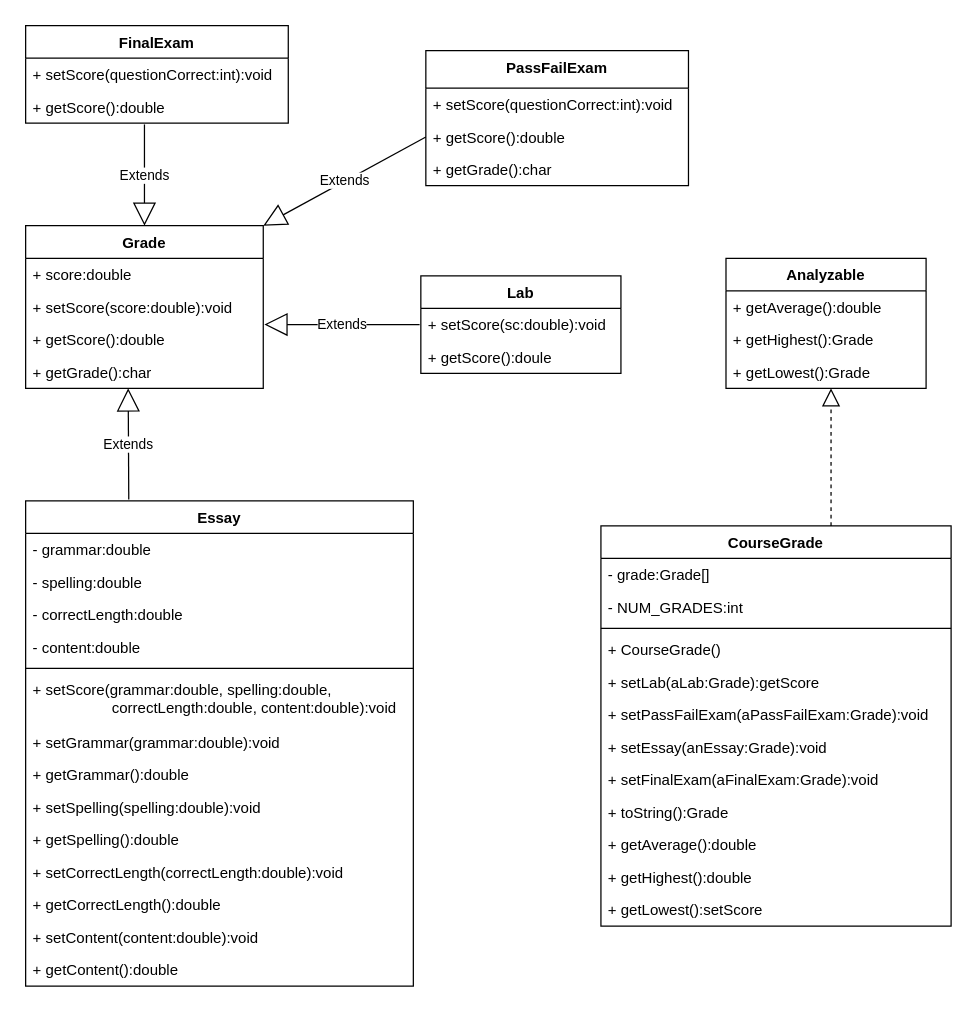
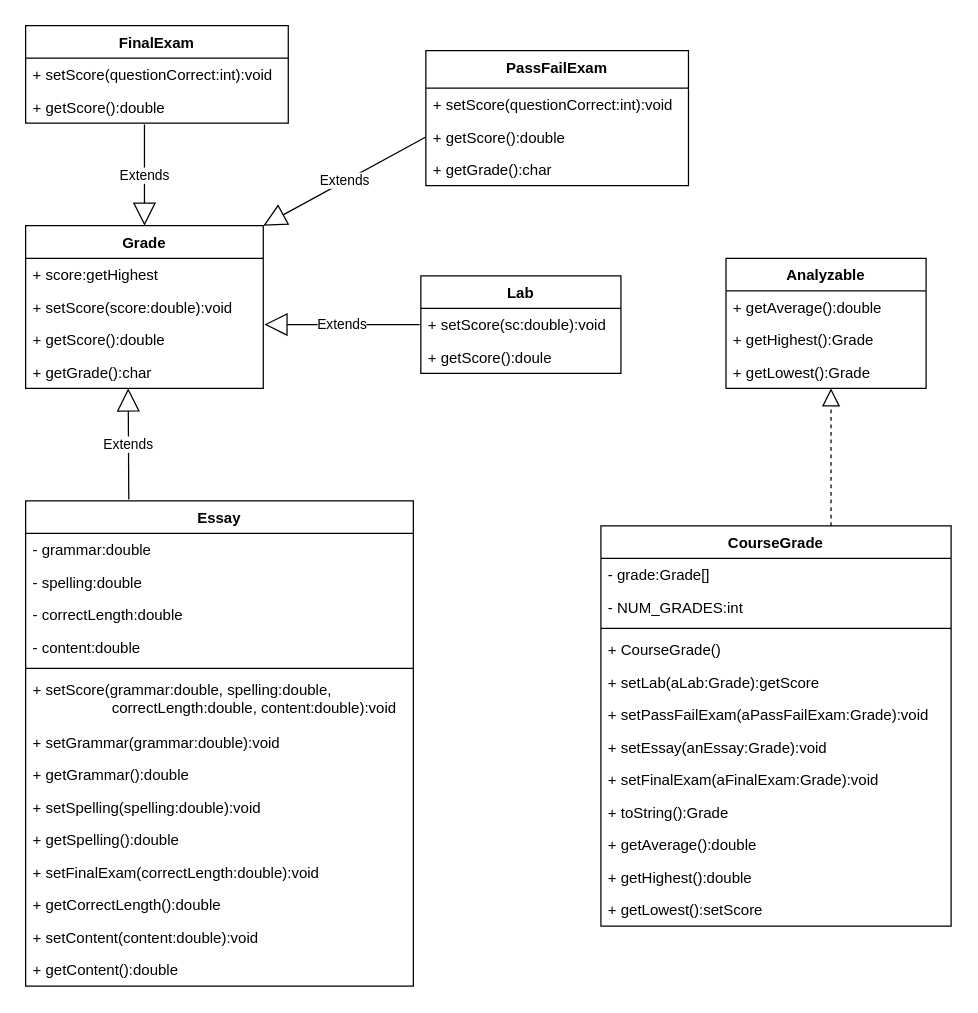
  <mxCell id="0" />
  <mxCell id="1" parent="0" />
  <mxCell id="2" value="Grade" style="swimlane;fontStyle=1;align=center;verticalAlign=top;childLayout=stackLayout;horizontal=1;startSize=26;horizontalStack=0;resizeParent=1;resizeParentMax=0;resizeLast=0;collapsible=1;marginBottom=0;" vertex="1" parent="1"><mxGeometry x="20" y="180" width="190" height="130" as="geometry" /></mxCell>
- <mxCell id="3" value="+ score:double" style="text;strokeColor=none;fillColor=none;align=left;verticalAlign=top;spacingLeft=4;spacingRight=4;overflow=hidden;rotatable=0;points=[[0,0.5],[1,0.5]];portConstraint=eastwest;" vertex="1" parent="2"><mxGeometry y="26" width="190" height="26" as="geometry" /></mxCell>
+ <mxCell id="3" value="+ score:getHighest" style="text;strokeColor=none;fillColor=none;align=left;verticalAlign=top;spacingLeft=4;spacingRight=4;overflow=hidden;rotatable=0;points=[[0,0.5],[1,0.5]];portConstraint=eastwest;" vertex="1" parent="2"><mxGeometry y="26" width="190" height="26" as="geometry" /></mxCell>
  <mxCell id="4" value="+ setScore(score:double):void" style="text;strokeColor=none;fillColor=none;align=left;verticalAlign=top;spacingLeft=4;spacingRight=4;overflow=hidden;rotatable=0;points=[[0,0.5],[1,0.5]];portConstraint=eastwest;" vertex="1" parent="2"><mxGeometry y="52" width="190" height="26" as="geometry" /></mxCell>
  <mxCell id="5" value="+ getScore():double" style="text;strokeColor=none;fillColor=none;align=left;verticalAlign=top;spacingLeft=4;spacingRight=4;overflow=hidden;rotatable=0;points=[[0,0.5],[1,0.5]];portConstraint=eastwest;" vertex="1" parent="2"><mxGeometry y="78" width="190" height="26" as="geometry" /></mxCell>
  <mxCell id="6" value="+ getGrade():char" style="text;strokeColor=none;fillColor=none;align=left;verticalAlign=top;spacingLeft=4;spacingRight=4;overflow=hidden;rotatable=0;points=[[0,0.5],[1,0.5]];portConstraint=eastwest;" vertex="1" parent="2"><mxGeometry y="104" width="190" height="26" as="geometry" /></mxCell>
  <mxCell id="7" value="PassFailExam" style="swimlane;fontStyle=1;align=center;verticalAlign=top;childLayout=stackLayout;horizontal=1;startSize=30;horizontalStack=0;resizeParent=1;resizeParentMax=0;resizeLast=0;collapsible=1;marginBottom=0;" vertex="1" parent="1"><mxGeometry x="340" y="40" width="210" height="108" as="geometry" /></mxCell>
  <mxCell id="8" value="+ setScore(questionCorrect:int):void" style="text;strokeColor=none;fillColor=none;align=left;verticalAlign=top;spacingLeft=4;spacingRight=4;overflow=hidden;rotatable=0;points=[[0,0.5],[1,0.5]];portConstraint=eastwest;" vertex="1" parent="7"><mxGeometry y="30" width="210" height="26" as="geometry" /></mxCell>
  <mxCell id="9" value="+ getScore():double" style="text;strokeColor=none;fillColor=none;align=left;verticalAlign=top;spacingLeft=4;spacingRight=4;overflow=hidden;rotatable=0;points=[[0,0.5],[1,0.5]];portConstraint=eastwest;" vertex="1" parent="7"><mxGeometry y="56" width="210" height="26" as="geometry" /></mxCell>
  <mxCell id="10" value="+ getGrade():char" style="text;strokeColor=none;fillColor=none;align=left;verticalAlign=top;spacingLeft=4;spacingRight=4;overflow=hidden;rotatable=0;points=[[0,0.5],[1,0.5]];portConstraint=eastwest;" vertex="1" parent="7"><mxGeometry y="82" width="210" height="26" as="geometry" /></mxCell>
  <mxCell id="11" value="FinalExam" style="swimlane;fontStyle=1;align=center;verticalAlign=top;childLayout=stackLayout;horizontal=1;startSize=26;horizontalStack=0;resizeParent=1;resizeParentMax=0;resizeLast=0;collapsible=1;marginBottom=0;" vertex="1" parent="1"><mxGeometry x="20" y="20" width="210" height="78" as="geometry" /></mxCell>
  <mxCell id="12" value="+ setScore(questionCorrect:int):void" style="text;strokeColor=none;fillColor=none;align=left;verticalAlign=top;spacingLeft=4;spacingRight=4;overflow=hidden;rotatable=0;points=[[0,0.5],[1,0.5]];portConstraint=eastwest;" vertex="1" parent="11"><mxGeometry y="26" width="210" height="26" as="geometry" /></mxCell>
  <mxCell id="13" value="+ getScore():double" style="text;strokeColor=none;fillColor=none;align=left;verticalAlign=top;spacingLeft=4;spacingRight=4;overflow=hidden;rotatable=0;points=[[0,0.5],[1,0.5]];portConstraint=eastwest;" vertex="1" parent="11"><mxGeometry y="52" width="210" height="26" as="geometry" /></mxCell>
  <mxCell id="14" value="Analyzable" style="swimlane;fontStyle=1;align=center;verticalAlign=top;childLayout=stackLayout;horizontal=1;startSize=26;horizontalStack=0;resizeParent=1;resizeParentMax=0;resizeLast=0;collapsible=1;marginBottom=0;" vertex="1" parent="1"><mxGeometry x="580" y="206" width="160" height="104" as="geometry" /></mxCell>
  <mxCell id="15" value="+ getAverage():double" style="text;strokeColor=none;fillColor=none;align=left;verticalAlign=top;spacingLeft=4;spacingRight=4;overflow=hidden;rotatable=0;points=[[0,0.5],[1,0.5]];portConstraint=eastwest;" vertex="1" parent="14"><mxGeometry y="26" width="160" height="26" as="geometry" /></mxCell>
  <mxCell id="16" value="+ getHighest():Grade" style="text;strokeColor=none;fillColor=none;align=left;verticalAlign=top;spacingLeft=4;spacingRight=4;overflow=hidden;rotatable=0;points=[[0,0.5],[1,0.5]];portConstraint=eastwest;" vertex="1" parent="14"><mxGeometry y="52" width="160" height="26" as="geometry" /></mxCell>
  <mxCell id="17" value="+ getLowest():Grade" style="text;strokeColor=none;fillColor=none;align=left;verticalAlign=top;spacingLeft=4;spacingRight=4;overflow=hidden;rotatable=0;points=[[0,0.5],[1,0.5]];portConstraint=eastwest;" vertex="1" parent="14"><mxGeometry y="78" width="160" height="26" as="geometry" /></mxCell>
  <mxCell id="18" value="CourseGrade" style="swimlane;fontStyle=1;align=center;verticalAlign=top;childLayout=stackLayout;horizontal=1;startSize=26;horizontalStack=0;resizeParent=1;resizeParentMax=0;resizeLast=0;collapsible=1;marginBottom=0;" vertex="1" parent="1"><mxGeometry x="480" y="420" width="280" height="320" as="geometry" /></mxCell>
  <mxCell id="19" value="- grade:Grade[]" style="text;strokeColor=none;fillColor=none;align=left;verticalAlign=top;spacingLeft=4;spacingRight=4;overflow=hidden;rotatable=0;points=[[0,0.5],[1,0.5]];portConstraint=eastwest;" vertex="1" parent="18"><mxGeometry y="26" width="280" height="26" as="geometry" /></mxCell>
  <mxCell id="20" value="- NUM_GRADES:int" style="text;strokeColor=none;fillColor=none;align=left;verticalAlign=top;spacingLeft=4;spacingRight=4;overflow=hidden;rotatable=0;points=[[0,0.5],[1,0.5]];portConstraint=eastwest;" vertex="1" parent="18"><mxGeometry y="52" width="280" height="26" as="geometry" /></mxCell>
  <mxCell id="21" value="" style="line;strokeWidth=1;fillColor=none;align=left;verticalAlign=middle;spacingTop=-1;spacingLeft=3;spacingRight=3;rotatable=0;labelPosition=right;points=[];portConstraint=eastwest;" vertex="1" parent="18"><mxGeometry y="78" width="280" height="8" as="geometry" /></mxCell>
  <mxCell id="22" value="+ CourseGrade()" style="text;strokeColor=none;fillColor=none;align=left;verticalAlign=top;spacingLeft=4;spacingRight=4;overflow=hidden;rotatable=0;points=[[0,0.5],[1,0.5]];portConstraint=eastwest;" vertex="1" parent="18"><mxGeometry y="86" width="280" height="26" as="geometry" /></mxCell>
  <mxCell id="23" value="+ setLab(aLab:Grade):getScore" style="text;strokeColor=none;fillColor=none;align=left;verticalAlign=top;spacingLeft=4;spacingRight=4;overflow=hidden;rotatable=0;points=[[0,0.5],[1,0.5]];portConstraint=eastwest;" vertex="1" parent="18"><mxGeometry y="112" width="280" height="26" as="geometry" /></mxCell>
  <mxCell id="24" value="+ setPassFailExam(aPassFailExam:Grade):void" style="text;strokeColor=none;fillColor=none;align=left;verticalAlign=top;spacingLeft=4;spacingRight=4;overflow=hidden;rotatable=0;points=[[0,0.5],[1,0.5]];portConstraint=eastwest;" vertex="1" parent="18"><mxGeometry y="138" width="280" height="26" as="geometry" /></mxCell>
  <mxCell id="25" value="+ setEssay(anEssay:Grade):void" style="text;strokeColor=none;fillColor=none;align=left;verticalAlign=top;spacingLeft=4;spacingRight=4;overflow=hidden;rotatable=0;points=[[0,0.5],[1,0.5]];portConstraint=eastwest;" vertex="1" parent="18"><mxGeometry y="164" width="280" height="26" as="geometry" /></mxCell>
  <mxCell id="26" value="+ setFinalExam(aFinalExam:Grade):void" style="text;strokeColor=none;fillColor=none;align=left;verticalAlign=top;spacingLeft=4;spacingRight=4;overflow=hidden;rotatable=0;points=[[0,0.5],[1,0.5]];portConstraint=eastwest;" vertex="1" parent="18"><mxGeometry y="190" width="280" height="26" as="geometry" /></mxCell>
  <mxCell id="27" value="+ toString():Grade" style="text;strokeColor=none;fillColor=none;align=left;verticalAlign=top;spacingLeft=4;spacingRight=4;overflow=hidden;rotatable=0;points=[[0,0.5],[1,0.5]];portConstraint=eastwest;" vertex="1" parent="18"><mxGeometry y="216" width="280" height="26" as="geometry" /></mxCell>
  <mxCell id="28" value="+ getAverage():double" style="text;strokeColor=none;fillColor=none;align=left;verticalAlign=top;spacingLeft=4;spacingRight=4;overflow=hidden;rotatable=0;points=[[0,0.5],[1,0.5]];portConstraint=eastwest;" vertex="1" parent="18"><mxGeometry y="242" width="280" height="26" as="geometry" /></mxCell>
  <mxCell id="29" value="+ getHighest():double" style="text;strokeColor=none;fillColor=none;align=left;verticalAlign=top;spacingLeft=4;spacingRight=4;overflow=hidden;rotatable=0;points=[[0,0.5],[1,0.5]];portConstraint=eastwest;" vertex="1" parent="18"><mxGeometry y="268" width="280" height="26" as="geometry" /></mxCell>
  <mxCell id="30" value="+ getLowest():setScore" style="text;strokeColor=none;fillColor=none;align=left;verticalAlign=top;spacingLeft=4;spacingRight=4;overflow=hidden;rotatable=0;points=[[0,0.5],[1,0.5]];portConstraint=eastwest;" vertex="1" parent="18"><mxGeometry y="294" width="280" height="26" as="geometry" /></mxCell>
  <mxCell id="31" value="Lab" style="swimlane;fontStyle=1;align=center;verticalAlign=top;childLayout=stackLayout;horizontal=1;startSize=26;horizontalStack=0;resizeParent=1;resizeParentMax=0;resizeLast=0;collapsible=1;marginBottom=0;" vertex="1" parent="1"><mxGeometry x="336" y="220" width="160" height="78" as="geometry" /></mxCell>
  <mxCell id="32" value="+ setScore(sc:double):void" style="text;strokeColor=none;fillColor=none;align=left;verticalAlign=top;spacingLeft=4;spacingRight=4;overflow=hidden;rotatable=0;points=[[0,0.5],[1,0.5]];portConstraint=eastwest;" vertex="1" parent="31"><mxGeometry y="26" width="160" height="26" as="geometry" /></mxCell>
  <mxCell id="33" value="+ getScore():doule" style="text;strokeColor=none;fillColor=none;align=left;verticalAlign=top;spacingLeft=4;spacingRight=4;overflow=hidden;rotatable=0;points=[[0,0.5],[1,0.5]];portConstraint=eastwest;" vertex="1" parent="31"><mxGeometry y="52" width="160" height="26" as="geometry" /></mxCell>
  <mxCell id="34" value="Essay" style="swimlane;fontStyle=1;align=center;verticalAlign=top;childLayout=stackLayout;horizontal=1;startSize=26;horizontalStack=0;resizeParent=1;resizeParentMax=0;resizeLast=0;collapsible=1;marginBottom=0;" vertex="1" parent="1"><mxGeometry x="20" y="400" width="310" height="388" as="geometry" /></mxCell>
  <mxCell id="35" value="- grammar:double" style="text;strokeColor=none;fillColor=none;align=left;verticalAlign=top;spacingLeft=4;spacingRight=4;overflow=hidden;rotatable=0;points=[[0,0.5],[1,0.5]];portConstraint=eastwest;" vertex="1" parent="34"><mxGeometry y="26" width="310" height="26" as="geometry" /></mxCell>
  <mxCell id="36" value="- spelling:double" style="text;strokeColor=none;fillColor=none;align=left;verticalAlign=top;spacingLeft=4;spacingRight=4;overflow=hidden;rotatable=0;points=[[0,0.5],[1,0.5]];portConstraint=eastwest;" vertex="1" parent="34"><mxGeometry y="52" width="310" height="26" as="geometry" /></mxCell>
  <mxCell id="37" value="- correctLength:double" style="text;strokeColor=none;fillColor=none;align=left;verticalAlign=top;spacingLeft=4;spacingRight=4;overflow=hidden;rotatable=0;points=[[0,0.5],[1,0.5]];portConstraint=eastwest;" vertex="1" parent="34"><mxGeometry y="78" width="310" height="26" as="geometry" /></mxCell>
  <mxCell id="38" value="- content:double" style="text;strokeColor=none;fillColor=none;align=left;verticalAlign=top;spacingLeft=4;spacingRight=4;overflow=hidden;rotatable=0;points=[[0,0.5],[1,0.5]];portConstraint=eastwest;" vertex="1" parent="34"><mxGeometry y="104" width="310" height="26" as="geometry" /></mxCell>
  <mxCell id="39" value="" style="line;strokeWidth=1;fillColor=none;align=left;verticalAlign=middle;spacingTop=-1;spacingLeft=3;spacingRight=3;rotatable=0;labelPosition=right;points=[];portConstraint=eastwest;" vertex="1" parent="34"><mxGeometry y="130" width="310" height="8" as="geometry" /></mxCell>
  <mxCell id="40" value="+ setScore(grammar:double, spelling:double, &#10;                   correctLength:double, content:double):void" style="text;strokeColor=none;fillColor=none;align=left;verticalAlign=top;spacingLeft=4;spacingRight=4;overflow=hidden;rotatable=0;points=[[0,0.5],[1,0.5]];portConstraint=eastwest;" vertex="1" parent="34"><mxGeometry y="138" width="310" height="42" as="geometry" /></mxCell>
  <mxCell id="41" value="+ setGrammar(grammar:double):void" style="text;strokeColor=none;fillColor=none;align=left;verticalAlign=top;spacingLeft=4;spacingRight=4;overflow=hidden;rotatable=0;points=[[0,0.5],[1,0.5]];portConstraint=eastwest;" vertex="1" parent="34"><mxGeometry y="180" width="310" height="26" as="geometry" /></mxCell>
  <mxCell id="42" value="+ getGrammar():double" style="text;strokeColor=none;fillColor=none;align=left;verticalAlign=top;spacingLeft=4;spacingRight=4;overflow=hidden;rotatable=0;points=[[0,0.5],[1,0.5]];portConstraint=eastwest;" vertex="1" parent="34"><mxGeometry y="206" width="310" height="26" as="geometry" /></mxCell>
  <mxCell id="43" value="+ setSpelling(spelling:double):void" style="text;strokeColor=none;fillColor=none;align=left;verticalAlign=top;spacingLeft=4;spacingRight=4;overflow=hidden;rotatable=0;points=[[0,0.5],[1,0.5]];portConstraint=eastwest;" vertex="1" parent="34"><mxGeometry y="232" width="310" height="26" as="geometry" /></mxCell>
  <mxCell id="44" value="+ getSpelling():double" style="text;strokeColor=none;fillColor=none;align=left;verticalAlign=top;spacingLeft=4;spacingRight=4;overflow=hidden;rotatable=0;points=[[0,0.5],[1,0.5]];portConstraint=eastwest;" vertex="1" parent="34"><mxGeometry y="258" width="310" height="26" as="geometry" /></mxCell>
- <mxCell id="45" value="+ setCorrectLength(correctLength:double):void" style="text;strokeColor=none;fillColor=none;align=left;verticalAlign=top;spacingLeft=4;spacingRight=4;overflow=hidden;rotatable=0;points=[[0,0.5],[1,0.5]];portConstraint=eastwest;" vertex="1" parent="34"><mxGeometry y="284" width="310" height="26" as="geometry" /></mxCell>
+ <mxCell id="45" value="+ setFinalExam(correctLength:double):void" style="text;strokeColor=none;fillColor=none;align=left;verticalAlign=top;spacingLeft=4;spacingRight=4;overflow=hidden;rotatable=0;points=[[0,0.5],[1,0.5]];portConstraint=eastwest;" vertex="1" parent="34"><mxGeometry y="284" width="310" height="26" as="geometry" /></mxCell>
  <mxCell id="46" value="+ getCorrectLength():double" style="text;strokeColor=none;fillColor=none;align=left;verticalAlign=top;spacingLeft=4;spacingRight=4;overflow=hidden;rotatable=0;points=[[0,0.5],[1,0.5]];portConstraint=eastwest;" vertex="1" parent="34"><mxGeometry y="310" width="310" height="26" as="geometry" /></mxCell>
  <mxCell id="47" value="+ setContent(content:double):void" style="text;strokeColor=none;fillColor=none;align=left;verticalAlign=top;spacingLeft=4;spacingRight=4;overflow=hidden;rotatable=0;points=[[0,0.5],[1,0.5]];portConstraint=eastwest;" vertex="1" parent="34"><mxGeometry y="336" width="310" height="26" as="geometry" /></mxCell>
  <mxCell id="48" value="+ getContent():double" style="text;strokeColor=none;fillColor=none;align=left;verticalAlign=top;spacingLeft=4;spacingRight=4;overflow=hidden;rotatable=0;points=[[0,0.5],[1,0.5]];portConstraint=eastwest;" vertex="1" parent="34"><mxGeometry y="362" width="310" height="26" as="geometry" /></mxCell>
  <mxCell id="49" value="" style="endArrow=block;dashed=1;endFill=0;endSize=12;html=1;" edge="1" parent="1"><mxGeometry width="160" relative="1" as="geometry"><mxPoint x="664" y="420" as="sourcePoint" /><mxPoint x="664" y="310" as="targetPoint" /></mxGeometry></mxCell>
  <mxCell id="50" value="Extends" style="endArrow=block;endSize=16;endFill=0;html=1;exitX=0.266;exitY=-0.003;exitDx=0;exitDy=0;exitPerimeter=0;" edge="1" parent="1" source="34"><mxGeometry width="160" relative="1" as="geometry"><mxPoint x="400" y="370" as="sourcePoint" /><mxPoint x="102" y="310" as="targetPoint" /></mxGeometry></mxCell>
  <mxCell id="51" value="Extends" style="endArrow=block;endSize=16;endFill=0;html=1;entryX=1.031;entryY=0.038;entryDx=0;entryDy=0;entryPerimeter=0;exitX=0;exitY=0.5;exitDx=0;exitDy=0;" edge="1" parent="1"><mxGeometry width="160" relative="1" as="geometry"><mxPoint x="335" y="259" as="sourcePoint" /><mxPoint x="210.89" y="258.988" as="targetPoint" /></mxGeometry></mxCell>
  <mxCell id="52" value="Extends" style="endArrow=block;endSize=16;endFill=0;html=1;entryX=0.5;entryY=0;entryDx=0;entryDy=0;" edge="1" parent="1" target="2"><mxGeometry width="160" relative="1" as="geometry"><mxPoint x="115" y="99" as="sourcePoint" /><mxPoint x="520" y="320" as="targetPoint" /></mxGeometry></mxCell>
  <mxCell id="53" value="Extends" style="endArrow=block;endSize=16;endFill=0;html=1;exitX=0;exitY=0.5;exitDx=0;exitDy=0;entryX=1;entryY=0;entryDx=0;entryDy=0;" edge="1" parent="1" source="9" target="2"><mxGeometry width="160" relative="1" as="geometry"><mxPoint x="170" y="180" as="sourcePoint" /><mxPoint x="330" y="180" as="targetPoint" /></mxGeometry></mxCell>
